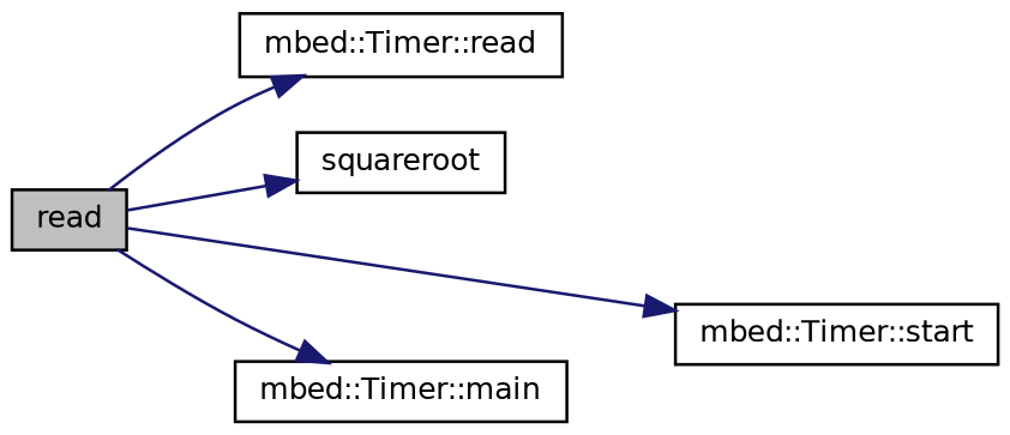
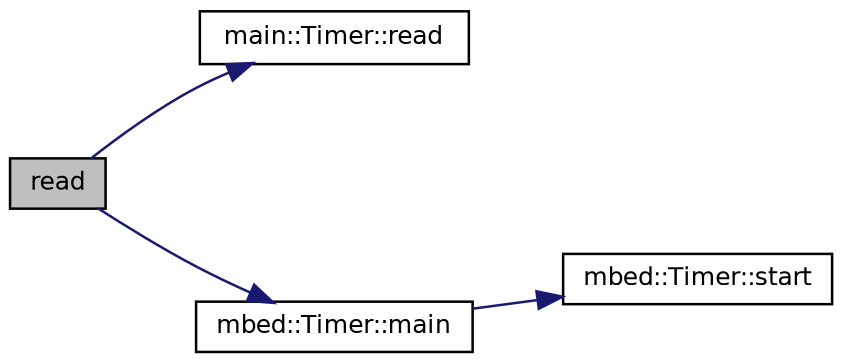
  digraph {
    rankdir=LR
    node [color=black fillcolor=white fontname=Helvetica fontsize=10 shape=record style=filled]
    edge [color=midnightblue fontname=Helvetica fontsize=10 labelfontname=Helvetica labelfontsize=10 style=solid]
    n1 [fillcolor=grey75 fontcolor=black height=0.2 label=read width=0.4]
-   n2 [height=0.2 label="mbed::Timer::read" width=0.4]
-   n3 [height=0.2 label=squareroot width=0.4]
+   n2 [height=0.2 label="main::Timer::read" width=0.4]
    n4 [height=0.2 label="mbed::Timer::start" width=0.4]
    n5 [height=0.2 label="mbed::Timer::main" width=0.4]
    n1 -> n2
-   n1 -> n3
-   n1 -> n4
+   n5 -> n4
    n1 -> n5
  }
